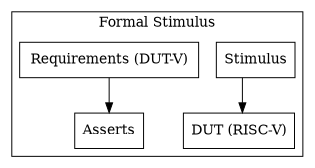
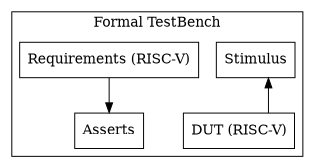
  digraph {
    rankdir=TB
    splines=ortho
    node [shape=box]
    n1 [label=Stimulus]
-   n2 [label="Requirements (DUT-V)"]
+   n2 [label="Requirements (RISC-V)"]
    n3 [label="DUT (RISC-V)"]
    n4 [label=Asserts]
    subgraph cluster_1 {
-     label="Formal Stimulus"
+     label="Formal TestBench"
      n1
      n2
      n3
      n4
    }
-   n1 -> n3
+   n3 -> n1
    n2 -> n4
  }
